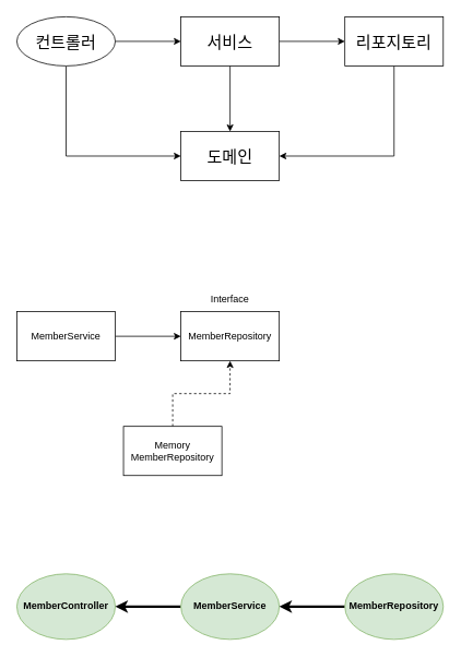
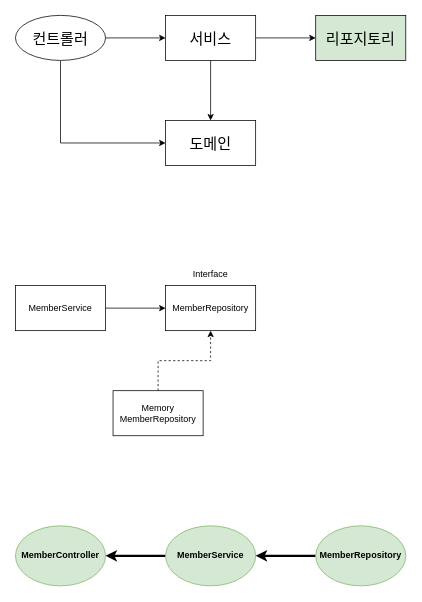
  <mxCell id="0" />
  <mxCell id="1" parent="0" />
  <mxCell id="2" value="" style="edgeStyle=orthogonalEdgeStyle;rounded=0;orthogonalLoop=1;jettySize=auto;html=1;" parent="1" source="4" target="7" edge="1"><mxGeometry relative="1" as="geometry" /></mxCell>
  <mxCell id="3" style="edgeStyle=orthogonalEdgeStyle;rounded=0;orthogonalLoop=1;jettySize=auto;html=1;exitX=0.5;exitY=1;exitDx=0;exitDy=0;entryX=0;entryY=0.5;entryDx=0;entryDy=0;" parent="1" source="4" target="10" edge="1"><mxGeometry relative="1" as="geometry" /></mxCell>
  <mxCell id="4" value="&lt;font style=&quot;font-size: 20px;&quot;&gt;컨트롤러&lt;/font&gt;" style="ellipse;whiteSpace=wrap;html=1;" parent="1" vertex="1"><mxGeometry x="20" y="20" width="120" height="60" as="geometry" /></mxCell>
  <mxCell id="5" value="" style="edgeStyle=orthogonalEdgeStyle;rounded=0;orthogonalLoop=1;jettySize=auto;html=1;" parent="1" source="7" target="9" edge="1"><mxGeometry relative="1" as="geometry" /></mxCell>
  <mxCell id="6" value="" style="edgeStyle=orthogonalEdgeStyle;rounded=0;orthogonalLoop=1;jettySize=auto;html=1;" parent="1" source="7" target="10" edge="1"><mxGeometry relative="1" as="geometry" /></mxCell>
  <mxCell id="7" value="&lt;font style=&quot;font-size: 20px;&quot;&gt;서비스&lt;/font&gt;" style="rounded=0;whiteSpace=wrap;html=1;" parent="1" vertex="1"><mxGeometry x="220" y="20" width="120" height="60" as="geometry" /></mxCell>
- <mxCell id="8" style="edgeStyle=orthogonalEdgeStyle;rounded=0;orthogonalLoop=1;jettySize=auto;html=1;exitX=0.5;exitY=1;exitDx=0;exitDy=0;entryX=1;entryY=0.5;entryDx=0;entryDy=0;" parent="1" source="9" target="10" edge="1"><mxGeometry relative="1" as="geometry" /></mxCell>
- <mxCell id="9" value="&lt;font style=&quot;font-size: 20px;&quot;&gt;리포지토리&lt;/font&gt;" style="rounded=0;whiteSpace=wrap;html=1;" parent="1" vertex="1"><mxGeometry x="420" y="20" width="120" height="60" as="geometry" /></mxCell>
+ <mxCell id="9" value="&lt;font style=&quot;font-size: 20px;&quot;&gt;리포지토리&lt;/font&gt;" style="rounded=0;whiteSpace=wrap;html=1;fillColor=#d5e8d4;" parent="1" vertex="1"><mxGeometry x="420" y="20" width="120" height="60" as="geometry" /></mxCell>
  <mxCell id="10" value="&lt;font style=&quot;font-size: 20px;&quot;&gt;도메인&lt;/font&gt;" style="rounded=0;whiteSpace=wrap;html=1;" parent="1" vertex="1"><mxGeometry x="220" y="160" width="120" height="60" as="geometry" /></mxCell>
  <mxCell id="11" value="" style="edgeStyle=orthogonalEdgeStyle;rounded=0;orthogonalLoop=1;jettySize=auto;html=1;" parent="1" source="12" target="13" edge="1"><mxGeometry relative="1" as="geometry" /></mxCell>
  <mxCell id="12" value="MemberService" style="rounded=0;whiteSpace=wrap;html=1;" parent="1" vertex="1"><mxGeometry x="20" y="380" width="120" height="60" as="geometry" /></mxCell>
  <mxCell id="13" value="MemberRepository" style="whiteSpace=wrap;html=1;rounded=0;" parent="1" vertex="1"><mxGeometry x="220" y="380" width="120" height="60" as="geometry" /></mxCell>
  <mxCell id="14" style="edgeStyle=orthogonalEdgeStyle;rounded=0;orthogonalLoop=1;jettySize=auto;html=1;entryX=0.5;entryY=1;entryDx=0;entryDy=0;dashed=1;" parent="1" source="15" target="13" edge="1"><mxGeometry relative="1" as="geometry" /></mxCell>
  <mxCell id="15" value="Memory&lt;div&gt;MemberRepository&lt;/div&gt;" style="rounded=0;whiteSpace=wrap;html=1;" parent="1" vertex="1"><mxGeometry x="150" y="520" width="120" height="60" as="geometry" /></mxCell>
  <mxCell id="16" value="Interface" style="text;html=1;align=center;verticalAlign=middle;whiteSpace=wrap;rounded=0;" parent="1" vertex="1"><mxGeometry x="250" y="350" width="60" height="30" as="geometry" /></mxCell>
  <mxCell id="17" value="&lt;b&gt;MemberController&lt;/b&gt;" style="ellipse;whiteSpace=wrap;html=1;fillColor=#d5e8d4;strokeColor=#82b366;" vertex="1" parent="1"><mxGeometry x="20" y="700" width="120" height="80" as="geometry" /></mxCell>
  <mxCell id="18" style="edgeStyle=orthogonalEdgeStyle;rounded=0;orthogonalLoop=1;jettySize=auto;html=1;exitX=0;exitY=0.5;exitDx=0;exitDy=0;strokeWidth=3;" edge="1" parent="1" source="19" target="17"><mxGeometry relative="1" as="geometry" /></mxCell>
  <mxCell id="19" value="&lt;b&gt;MemberService&lt;/b&gt;" style="ellipse;whiteSpace=wrap;html=1;fillColor=#d5e8d4;strokeColor=#82b366;" vertex="1" parent="1"><mxGeometry x="220" y="700" width="120" height="80" as="geometry" /></mxCell>
  <mxCell id="20" style="edgeStyle=orthogonalEdgeStyle;rounded=0;orthogonalLoop=1;jettySize=auto;html=1;exitX=0;exitY=0.5;exitDx=0;exitDy=0;entryX=1;entryY=0.5;entryDx=0;entryDy=0;strokeWidth=3;" edge="1" parent="1" source="21" target="19"><mxGeometry relative="1" as="geometry" /></mxCell>
  <mxCell id="21" value="&lt;b&gt;MemberRepository&lt;/b&gt;" style="ellipse;whiteSpace=wrap;html=1;fillColor=#d5e8d4;strokeColor=#82b366;" vertex="1" parent="1"><mxGeometry x="420" y="700" width="120" height="80" as="geometry" /></mxCell>
